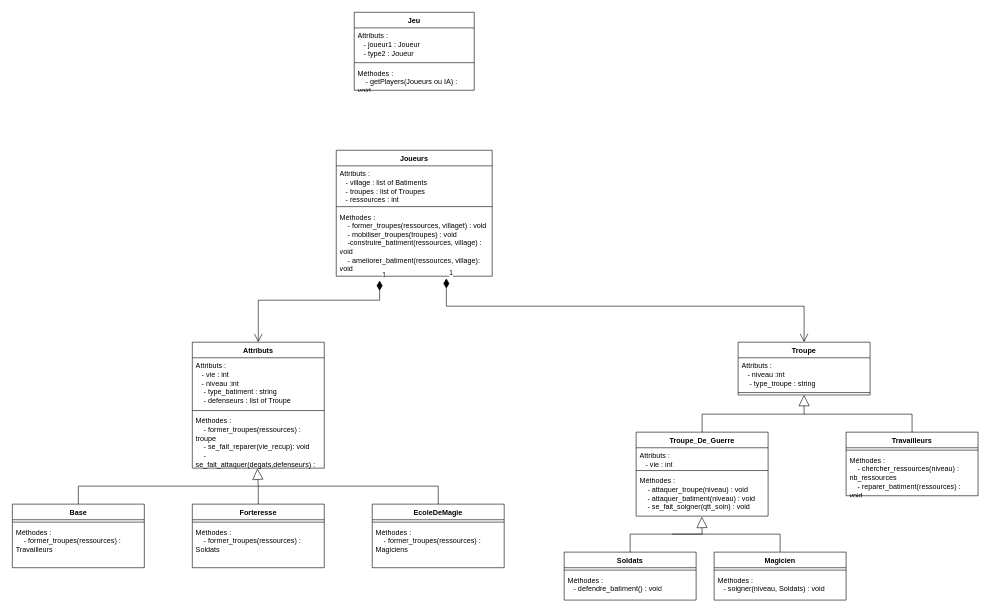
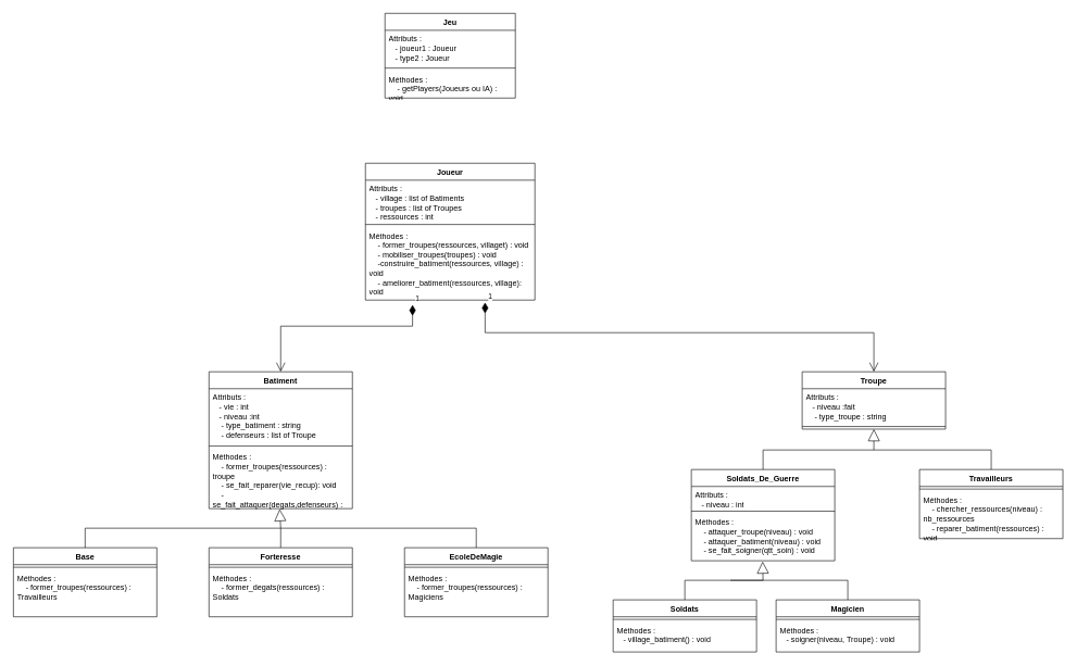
  <mxCell id="0" />
  <mxCell id="1" parent="0" />
  <mxCell id="2" value="Jeu" style="swimlane;fontStyle=1;align=center;verticalAlign=top;childLayout=stackLayout;horizontal=1;startSize=26;horizontalStack=0;resizeParent=1;resizeParentMax=0;resizeLast=0;collapsible=1;marginBottom=0;whiteSpace=wrap;html=1;" vertex="1" parent="1"><mxGeometry x="590" y="20" width="200" height="130" as="geometry" /></mxCell>
  <mxCell id="3" value="Attributs : &lt;br&gt;&amp;nbsp;&amp;nbsp; - joueur1 : Joueur&lt;br&gt;&amp;nbsp;&amp;nbsp; - type2 : Joueur&lt;div&gt;&lt;br&gt;&lt;/div&gt;" style="text;strokeColor=none;fillColor=none;align=left;verticalAlign=top;spacingLeft=4;spacingRight=4;overflow=hidden;rotatable=0;points=[[0,0.5],[1,0.5]];portConstraint=eastwest;whiteSpace=wrap;html=1;" vertex="1" parent="2"><mxGeometry y="26" width="200" height="54" as="geometry" /></mxCell>
  <mxCell id="4" value="" style="line;strokeWidth=1;fillColor=none;align=left;verticalAlign=middle;spacingTop=-1;spacingLeft=3;spacingRight=3;rotatable=0;labelPosition=right;points=[];portConstraint=eastwest;strokeColor=inherit;" vertex="1" parent="2"><mxGeometry y="80" width="200" height="8" as="geometry" /></mxCell>
  <mxCell id="5" value="Méthodes : &lt;br&gt;&amp;nbsp;&amp;nbsp;&amp;nbsp; - getPlayers(Joueurs ou IA) : void" style="text;strokeColor=none;fillColor=none;align=left;verticalAlign=top;spacingLeft=4;spacingRight=4;overflow=hidden;rotatable=0;points=[[0,0.5],[1,0.5]];portConstraint=eastwest;whiteSpace=wrap;html=1;" vertex="1" parent="2"><mxGeometry y="88" width="200" height="42" as="geometry" /></mxCell>
- <mxCell id="6" value="Joueurs" style="swimlane;fontStyle=1;align=center;verticalAlign=top;childLayout=stackLayout;horizontal=1;startSize=26;horizontalStack=0;resizeParent=1;resizeParentMax=0;resizeLast=0;collapsible=1;marginBottom=0;whiteSpace=wrap;html=1;" vertex="1" parent="1"><mxGeometry x="560" y="250" width="260" height="210" as="geometry" /></mxCell>
+ <mxCell id="6" value="Joueur" style="swimlane;fontStyle=1;align=center;verticalAlign=top;childLayout=stackLayout;horizontal=1;startSize=26;horizontalStack=0;resizeParent=1;resizeParentMax=0;resizeLast=0;collapsible=1;marginBottom=0;whiteSpace=wrap;html=1;" vertex="1" parent="1"><mxGeometry x="560" y="250" width="260" height="210" as="geometry" /></mxCell>
  <mxCell id="7" value="Attributs : &lt;br&gt;&amp;nbsp;&amp;nbsp; - village : list of Batiments&lt;br&gt;&amp;nbsp;&amp;nbsp; - troupes : list of Troupes&lt;br&gt;&amp;nbsp;&amp;nbsp; - ressources : int&lt;br&gt;&lt;div&gt;&lt;br&gt;&lt;/div&gt;" style="text;strokeColor=none;fillColor=none;align=left;verticalAlign=top;spacingLeft=4;spacingRight=4;overflow=hidden;rotatable=0;points=[[0,0.5],[1,0.5]];portConstraint=eastwest;whiteSpace=wrap;html=1;" vertex="1" parent="6"><mxGeometry y="26" width="260" height="64" as="geometry" /></mxCell>
  <mxCell id="8" value="" style="line;strokeWidth=1;fillColor=none;align=left;verticalAlign=middle;spacingTop=-1;spacingLeft=3;spacingRight=3;rotatable=0;labelPosition=right;points=[];portConstraint=eastwest;strokeColor=inherit;" vertex="1" parent="6"><mxGeometry y="90" width="260" height="8" as="geometry" /></mxCell>
  <mxCell id="9" value="Méthodes : &lt;br&gt;&amp;nbsp;&amp;nbsp;&amp;nbsp; - former_troupes(ressources, villaget) : void&lt;br&gt;&amp;nbsp;&amp;nbsp;&amp;nbsp; - mobiliser_troupes(troupes) : void&lt;br&gt;&amp;nbsp;&amp;nbsp;&amp;nbsp; -construire_batiment(ressources, village) : void&lt;br&gt;&amp;nbsp;&amp;nbsp;&amp;nbsp; - ameliorer_batiment(ressources, village): void&lt;br&gt;&lt;div&gt;&lt;br&gt;&lt;/div&gt;" style="text;strokeColor=none;fillColor=none;align=left;verticalAlign=top;spacingLeft=4;spacingRight=4;overflow=hidden;rotatable=0;points=[[0,0.5],[1,0.5]];portConstraint=eastwest;whiteSpace=wrap;html=1;" vertex="1" parent="6"><mxGeometry y="98" width="260" height="112" as="geometry" /></mxCell>
- <mxCell id="10" value="Attributs" style="swimlane;fontStyle=1;align=center;verticalAlign=top;childLayout=stackLayout;horizontal=1;startSize=26;horizontalStack=0;resizeParent=1;resizeParentMax=0;resizeLast=0;collapsible=1;marginBottom=0;whiteSpace=wrap;html=1;" vertex="1" parent="1"><mxGeometry x="320" y="570" width="220" height="210" as="geometry" /></mxCell>
+ <mxCell id="10" value="Batiment" style="swimlane;fontStyle=1;align=center;verticalAlign=top;childLayout=stackLayout;horizontal=1;startSize=26;horizontalStack=0;resizeParent=1;resizeParentMax=0;resizeLast=0;collapsible=1;marginBottom=0;whiteSpace=wrap;html=1;" vertex="1" parent="1"><mxGeometry x="320" y="570" width="220" height="210" as="geometry" /></mxCell>
  <mxCell id="11" value="Attributs : &lt;br&gt;&amp;nbsp;&amp;nbsp; - vie : int&lt;br&gt;&amp;nbsp;&amp;nbsp; - niveau :int&lt;br&gt;&amp;nbsp;&amp;nbsp;&amp;nbsp; - type_batiment : string&lt;br&gt;&amp;nbsp;&amp;nbsp;&amp;nbsp; - defenseurs : list of Troupe&lt;br&gt;&lt;div&gt;&lt;br&gt;&lt;/div&gt;" style="text;strokeColor=none;fillColor=none;align=left;verticalAlign=top;spacingLeft=4;spacingRight=4;overflow=hidden;rotatable=0;points=[[0,0.5],[1,0.5]];portConstraint=eastwest;whiteSpace=wrap;html=1;" vertex="1" parent="10"><mxGeometry y="26" width="220" height="84" as="geometry" /></mxCell>
  <mxCell id="12" value="" style="line;strokeWidth=1;fillColor=none;align=left;verticalAlign=middle;spacingTop=-1;spacingLeft=3;spacingRight=3;rotatable=0;labelPosition=right;points=[];portConstraint=eastwest;strokeColor=inherit;" vertex="1" parent="10"><mxGeometry y="110" width="220" height="8" as="geometry" /></mxCell>
  <mxCell id="13" value="Méthodes : &lt;br&gt;&amp;nbsp;&amp;nbsp;&amp;nbsp; - former_troupes(ressources) : troupe&lt;br&gt;&amp;nbsp;&amp;nbsp;&amp;nbsp; - se_fait_reparer(vie_recup): void&lt;br&gt;&amp;nbsp;&amp;nbsp;&amp;nbsp; -se_fait_attaquer(degats,defenseurs) : void" style="text;strokeColor=none;fillColor=none;align=left;verticalAlign=top;spacingLeft=4;spacingRight=4;overflow=hidden;rotatable=0;points=[[0,0.5],[1,0.5]];portConstraint=eastwest;whiteSpace=wrap;html=1;" vertex="1" parent="10"><mxGeometry y="118" width="220" height="92" as="geometry" /></mxCell>
  <mxCell id="14" value="Base" style="swimlane;fontStyle=1;align=center;verticalAlign=top;childLayout=stackLayout;horizontal=1;startSize=26;horizontalStack=0;resizeParent=1;resizeParentMax=0;resizeLast=0;collapsible=1;marginBottom=0;whiteSpace=wrap;html=1;" vertex="1" parent="1"><mxGeometry x="20" y="840" width="220" height="106" as="geometry" /></mxCell>
  <mxCell id="15" value="" style="line;strokeWidth=1;fillColor=none;align=left;verticalAlign=middle;spacingTop=-1;spacingLeft=3;spacingRight=3;rotatable=0;labelPosition=right;points=[];portConstraint=eastwest;strokeColor=inherit;" vertex="1" parent="14"><mxGeometry y="26" width="220" height="8" as="geometry" /></mxCell>
  <mxCell id="16" value="Méthodes : &lt;br&gt;&amp;nbsp;&amp;nbsp;&amp;nbsp; - former_troupes(ressources) : Travailleurs" style="text;strokeColor=none;fillColor=none;align=left;verticalAlign=top;spacingLeft=4;spacingRight=4;overflow=hidden;rotatable=0;points=[[0,0.5],[1,0.5]];portConstraint=eastwest;whiteSpace=wrap;html=1;" vertex="1" parent="14"><mxGeometry y="34" width="220" height="72" as="geometry" /></mxCell>
  <mxCell id="17" value="Forteresse" style="swimlane;fontStyle=1;align=center;verticalAlign=top;childLayout=stackLayout;horizontal=1;startSize=26;horizontalStack=0;resizeParent=1;resizeParentMax=0;resizeLast=0;collapsible=1;marginBottom=0;whiteSpace=wrap;html=1;" vertex="1" parent="1"><mxGeometry x="320" y="840" width="220" height="106" as="geometry" /></mxCell>
  <mxCell id="18" value="" style="line;strokeWidth=1;fillColor=none;align=left;verticalAlign=middle;spacingTop=-1;spacingLeft=3;spacingRight=3;rotatable=0;labelPosition=right;points=[];portConstraint=eastwest;strokeColor=inherit;" vertex="1" parent="17"><mxGeometry y="26" width="220" height="8" as="geometry" /></mxCell>
- <mxCell id="19" value="Méthodes : &lt;br&gt;&amp;nbsp;&amp;nbsp;&amp;nbsp; - former_troupes(ressources) : Soldats" style="text;strokeColor=none;fillColor=none;align=left;verticalAlign=top;spacingLeft=4;spacingRight=4;overflow=hidden;rotatable=0;points=[[0,0.5],[1,0.5]];portConstraint=eastwest;whiteSpace=wrap;html=1;" vertex="1" parent="17"><mxGeometry y="34" width="220" height="72" as="geometry" /></mxCell>
+ <mxCell id="19" value="Méthodes : &lt;br&gt;&amp;nbsp;&amp;nbsp;&amp;nbsp; - former_degats(ressources) : Soldats" style="text;strokeColor=none;fillColor=none;align=left;verticalAlign=top;spacingLeft=4;spacingRight=4;overflow=hidden;rotatable=0;points=[[0,0.5],[1,0.5]];portConstraint=eastwest;whiteSpace=wrap;html=1;" vertex="1" parent="17"><mxGeometry y="34" width="220" height="72" as="geometry" /></mxCell>
  <mxCell id="20" value="EcoleDeMagie" style="swimlane;fontStyle=1;align=center;verticalAlign=top;childLayout=stackLayout;horizontal=1;startSize=26;horizontalStack=0;resizeParent=1;resizeParentMax=0;resizeLast=0;collapsible=1;marginBottom=0;whiteSpace=wrap;html=1;" vertex="1" parent="1"><mxGeometry x="620" y="840" width="220" height="106" as="geometry" /></mxCell>
  <mxCell id="21" value="" style="line;strokeWidth=1;fillColor=none;align=left;verticalAlign=middle;spacingTop=-1;spacingLeft=3;spacingRight=3;rotatable=0;labelPosition=right;points=[];portConstraint=eastwest;strokeColor=inherit;" vertex="1" parent="20"><mxGeometry y="26" width="220" height="8" as="geometry" /></mxCell>
  <mxCell id="22" value="Méthodes : &lt;br&gt;&amp;nbsp;&amp;nbsp;&amp;nbsp; - former_troupes(ressources) : Magiciens" style="text;strokeColor=none;fillColor=none;align=left;verticalAlign=top;spacingLeft=4;spacingRight=4;overflow=hidden;rotatable=0;points=[[0,0.5],[1,0.5]];portConstraint=eastwest;whiteSpace=wrap;html=1;" vertex="1" parent="20"><mxGeometry y="34" width="220" height="72" as="geometry" /></mxCell>
  <mxCell id="23" value="Troupe" style="swimlane;fontStyle=1;align=center;verticalAlign=top;childLayout=stackLayout;horizontal=1;startSize=26;horizontalStack=0;resizeParent=1;resizeParentMax=0;resizeLast=0;collapsible=1;marginBottom=0;whiteSpace=wrap;html=1;" vertex="1" parent="1"><mxGeometry x="1230" y="570" width="220" height="88" as="geometry" /></mxCell>
- <mxCell id="24" value="Attributs : &lt;br&gt;&amp;nbsp;&amp;nbsp; - niveau :int&lt;br&gt;&amp;nbsp;&amp;nbsp;&amp;nbsp; - type_troupe : string&lt;br&gt;&lt;div&gt;&lt;br&gt;&lt;/div&gt;" style="text;strokeColor=none;fillColor=none;align=left;verticalAlign=top;spacingLeft=4;spacingRight=4;overflow=hidden;rotatable=0;points=[[0,0.5],[1,0.5]];portConstraint=eastwest;whiteSpace=wrap;html=1;" vertex="1" parent="23"><mxGeometry y="26" width="220" height="54" as="geometry" /></mxCell>
+ <mxCell id="24" value="Attributs : &lt;br&gt;&amp;nbsp;&amp;nbsp; - niveau :fait&lt;br&gt;&amp;nbsp;&amp;nbsp;&amp;nbsp; - type_troupe : string&lt;br&gt;&lt;div&gt;&lt;br&gt;&lt;/div&gt;" style="text;strokeColor=none;fillColor=none;align=left;verticalAlign=top;spacingLeft=4;spacingRight=4;overflow=hidden;rotatable=0;points=[[0,0.5],[1,0.5]];portConstraint=eastwest;whiteSpace=wrap;html=1;" vertex="1" parent="23"><mxGeometry y="26" width="220" height="54" as="geometry" /></mxCell>
  <mxCell id="25" value="" style="line;strokeWidth=1;fillColor=none;align=left;verticalAlign=middle;spacingTop=-1;spacingLeft=3;spacingRight=3;rotatable=0;labelPosition=right;points=[];portConstraint=eastwest;strokeColor=inherit;" vertex="1" parent="23"><mxGeometry y="80" width="220" height="8" as="geometry" /></mxCell>
- <mxCell id="26" value="Troupe_De_Guerre" style="swimlane;fontStyle=1;align=center;verticalAlign=top;childLayout=stackLayout;horizontal=1;startSize=26;horizontalStack=0;resizeParent=1;resizeParentMax=0;resizeLast=0;collapsible=1;marginBottom=0;whiteSpace=wrap;html=1;" vertex="1" parent="1"><mxGeometry x="1060" y="720" width="220" height="140" as="geometry" /></mxCell>
- <mxCell id="27" value="Attributs : &lt;br&gt;&amp;nbsp;&amp;nbsp; - vie : int&lt;br&gt;&lt;br&gt;&lt;div&gt;&lt;br&gt;&lt;/div&gt;" style="text;strokeColor=none;fillColor=none;align=left;verticalAlign=top;spacingLeft=4;spacingRight=4;overflow=hidden;rotatable=0;points=[[0,0.5],[1,0.5]];portConstraint=eastwest;whiteSpace=wrap;html=1;" vertex="1" parent="26"><mxGeometry y="26" width="220" height="34" as="geometry" /></mxCell>
+ <mxCell id="26" value="Soldats_De_Guerre" style="swimlane;fontStyle=1;align=center;verticalAlign=top;childLayout=stackLayout;horizontal=1;startSize=26;horizontalStack=0;resizeParent=1;resizeParentMax=0;resizeLast=0;collapsible=1;marginBottom=0;whiteSpace=wrap;html=1;" vertex="1" parent="1"><mxGeometry x="1060" y="720" width="220" height="140" as="geometry" /></mxCell>
+ <mxCell id="27" value="Attributs : &lt;br&gt;&amp;nbsp;&amp;nbsp; - niveau : int&lt;br&gt;&lt;br&gt;&lt;div&gt;&lt;br&gt;&lt;/div&gt;" style="text;strokeColor=none;fillColor=none;align=left;verticalAlign=top;spacingLeft=4;spacingRight=4;overflow=hidden;rotatable=0;points=[[0,0.5],[1,0.5]];portConstraint=eastwest;whiteSpace=wrap;html=1;" vertex="1" parent="26"><mxGeometry y="26" width="220" height="34" as="geometry" /></mxCell>
  <mxCell id="28" value="" style="line;strokeWidth=1;fillColor=none;align=left;verticalAlign=middle;spacingTop=-1;spacingLeft=3;spacingRight=3;rotatable=0;labelPosition=right;points=[];portConstraint=eastwest;strokeColor=inherit;" vertex="1" parent="26"><mxGeometry y="60" width="220" height="8" as="geometry" /></mxCell>
  <mxCell id="29" value="Méthodes : &lt;br&gt;&amp;nbsp;&amp;nbsp;&amp;nbsp; - attaquer_troupe(niveau) : void&lt;br&gt;&amp;nbsp;&amp;nbsp;&amp;nbsp; - attaquer_batiment(niveau) : void&lt;br&gt;&amp;nbsp;&amp;nbsp;&amp;nbsp; - se_fait_soigner(qtt_soin) : void" style="text;strokeColor=none;fillColor=none;align=left;verticalAlign=top;spacingLeft=4;spacingRight=4;overflow=hidden;rotatable=0;points=[[0,0.5],[1,0.5]];portConstraint=eastwest;whiteSpace=wrap;html=1;" vertex="1" parent="26"><mxGeometry y="68" width="220" height="72" as="geometry" /></mxCell>
  <mxCell id="30" value="Travailleurs" style="swimlane;fontStyle=1;align=center;verticalAlign=top;childLayout=stackLayout;horizontal=1;startSize=26;horizontalStack=0;resizeParent=1;resizeParentMax=0;resizeLast=0;collapsible=1;marginBottom=0;whiteSpace=wrap;html=1;" vertex="1" parent="1"><mxGeometry x="1410" y="720" width="220" height="106" as="geometry" /></mxCell>
  <mxCell id="31" value="" style="line;strokeWidth=1;fillColor=none;align=left;verticalAlign=middle;spacingTop=-1;spacingLeft=3;spacingRight=3;rotatable=0;labelPosition=right;points=[];portConstraint=eastwest;strokeColor=inherit;" vertex="1" parent="30"><mxGeometry y="26" width="220" height="8" as="geometry" /></mxCell>
  <mxCell id="32" value="Méthodes : &lt;br&gt;&amp;nbsp;&amp;nbsp;&amp;nbsp; - chercher_ressources(niveau) : nb_ressources&lt;br&gt;&amp;nbsp;&amp;nbsp;&amp;nbsp; - reparer_batiment(ressources) : void" style="text;strokeColor=none;fillColor=none;align=left;verticalAlign=top;spacingLeft=4;spacingRight=4;overflow=hidden;rotatable=0;points=[[0,0.5],[1,0.5]];portConstraint=eastwest;whiteSpace=wrap;html=1;" vertex="1" parent="30"><mxGeometry y="34" width="220" height="72" as="geometry" /></mxCell>
  <mxCell id="33" value="Soldats" style="swimlane;fontStyle=1;align=center;verticalAlign=top;childLayout=stackLayout;horizontal=1;startSize=26;horizontalStack=0;resizeParent=1;resizeParentMax=0;resizeLast=0;collapsible=1;marginBottom=0;whiteSpace=wrap;html=1;" vertex="1" parent="1"><mxGeometry x="940" y="920" width="220" height="80" as="geometry" /></mxCell>
  <mxCell id="34" value="" style="line;strokeWidth=1;fillColor=none;align=left;verticalAlign=middle;spacingTop=-1;spacingLeft=3;spacingRight=3;rotatable=0;labelPosition=right;points=[];portConstraint=eastwest;strokeColor=inherit;" vertex="1" parent="33"><mxGeometry y="26" width="220" height="8" as="geometry" /></mxCell>
- <mxCell id="35" value="Méthodes : &lt;br&gt;&amp;nbsp;&amp;nbsp; - defendre_batiment() : void" style="text;strokeColor=none;fillColor=none;align=left;verticalAlign=top;spacingLeft=4;spacingRight=4;overflow=hidden;rotatable=0;points=[[0,0.5],[1,0.5]];portConstraint=eastwest;whiteSpace=wrap;html=1;" vertex="1" parent="33"><mxGeometry y="34" width="220" height="46" as="geometry" /></mxCell>
+ <mxCell id="35" value="Méthodes : &lt;br&gt;&amp;nbsp;&amp;nbsp; - village_batiment() : void" style="text;strokeColor=none;fillColor=none;align=left;verticalAlign=top;spacingLeft=4;spacingRight=4;overflow=hidden;rotatable=0;points=[[0,0.5],[1,0.5]];portConstraint=eastwest;whiteSpace=wrap;html=1;" vertex="1" parent="33"><mxGeometry y="34" width="220" height="46" as="geometry" /></mxCell>
  <mxCell id="36" value="Magicien" style="swimlane;fontStyle=1;align=center;verticalAlign=top;childLayout=stackLayout;horizontal=1;startSize=26;horizontalStack=0;resizeParent=1;resizeParentMax=0;resizeLast=0;collapsible=1;marginBottom=0;whiteSpace=wrap;html=1;" vertex="1" parent="1"><mxGeometry x="1190" y="920" width="220" height="80" as="geometry" /></mxCell>
  <mxCell id="37" value="" style="line;strokeWidth=1;fillColor=none;align=left;verticalAlign=middle;spacingTop=-1;spacingLeft=3;spacingRight=3;rotatable=0;labelPosition=right;points=[];portConstraint=eastwest;strokeColor=inherit;" vertex="1" parent="36"><mxGeometry y="26" width="220" height="8" as="geometry" /></mxCell>
- <mxCell id="38" value="Méthodes : &lt;br&gt;&amp;nbsp;&amp;nbsp; - soigner(niveau, Soldats) : void" style="text;strokeColor=none;fillColor=none;align=left;verticalAlign=top;spacingLeft=4;spacingRight=4;overflow=hidden;rotatable=0;points=[[0,0.5],[1,0.5]];portConstraint=eastwest;whiteSpace=wrap;html=1;" vertex="1" parent="36"><mxGeometry y="34" width="220" height="46" as="geometry" /></mxCell>
+ <mxCell id="38" value="Méthodes : &lt;br&gt;&amp;nbsp;&amp;nbsp; - soigner(niveau, Troupe) : void" style="text;strokeColor=none;fillColor=none;align=left;verticalAlign=top;spacingLeft=4;spacingRight=4;overflow=hidden;rotatable=0;points=[[0,0.5],[1,0.5]];portConstraint=eastwest;whiteSpace=wrap;html=1;" vertex="1" parent="36"><mxGeometry y="34" width="220" height="46" as="geometry" /></mxCell>
  <mxCell id="39" value="1" style="endArrow=open;html=1;endSize=12;startArrow=diamondThin;startSize=14;startFill=1;edgeStyle=orthogonalEdgeStyle;align=left;verticalAlign=bottom;rounded=0;exitX=0.278;exitY=1.065;exitDx=0;exitDy=0;exitPerimeter=0;entryX=0.5;entryY=0;entryDx=0;entryDy=0;" edge="1" parent="1" source="9" target="10"><mxGeometry x="-1" y="3" relative="1" as="geometry"><mxPoint x="1250" y="360" as="sourcePoint" /><mxPoint x="700" y="260" as="targetPoint" /><Array as="points"><mxPoint x="632" y="500" /><mxPoint x="430" y="500" /></Array></mxGeometry></mxCell>
  <mxCell id="40" value="1" style="endArrow=open;html=1;endSize=12;startArrow=diamondThin;startSize=14;startFill=1;edgeStyle=orthogonalEdgeStyle;align=left;verticalAlign=bottom;rounded=0;exitX=0.706;exitY=1.033;exitDx=0;exitDy=0;exitPerimeter=0;entryX=0.5;entryY=0;entryDx=0;entryDy=0;" edge="1" parent="1" source="9" target="23"><mxGeometry x="-1" y="3" relative="1" as="geometry"><mxPoint x="642" y="477" as="sourcePoint" /><mxPoint x="440" y="580" as="targetPoint" /><Array as="points"><mxPoint x="744" y="510" /><mxPoint x="1340" y="510" /></Array></mxGeometry></mxCell>
  <mxCell id="41" value="" style="endArrow=block;endSize=16;endFill=0;html=1;rounded=0;entryX=0.493;entryY=1.008;entryDx=0;entryDy=0;entryPerimeter=0;exitX=0.5;exitY=0;exitDx=0;exitDy=0;" edge="1" parent="1" source="14" target="13"><mxGeometry width="160" relative="1" as="geometry"><mxPoint x="510" y="960" as="sourcePoint" /><mxPoint x="670" y="960" as="targetPoint" /><Array as="points"><mxPoint x="130" y="810" /><mxPoint x="430" y="810" /></Array></mxGeometry></mxCell>
  <mxCell id="42" value="" style="endArrow=none;html=1;rounded=0;exitX=0.5;exitY=0;exitDx=0;exitDy=0;" edge="1" parent="1" source="17"><mxGeometry width="50" height="50" relative="1" as="geometry"><mxPoint x="530" y="970" as="sourcePoint" /><mxPoint x="430" y="810" as="targetPoint" /></mxGeometry></mxCell>
  <mxCell id="43" value="" style="endArrow=none;html=1;rounded=0;exitX=0.5;exitY=0;exitDx=0;exitDy=0;" edge="1" parent="1" source="20"><mxGeometry width="50" height="50" relative="1" as="geometry"><mxPoint x="740" y="810" as="sourcePoint" /><mxPoint x="430" y="810" as="targetPoint" /><Array as="points"><mxPoint x="730" y="810" /></Array></mxGeometry></mxCell>
  <mxCell id="44" value="" style="endArrow=block;endSize=16;endFill=0;html=1;rounded=0;entryX=0.5;entryY=1;entryDx=0;entryDy=0;exitX=0.5;exitY=0;exitDx=0;exitDy=0;" edge="1" parent="1" target="23"><mxGeometry width="160" relative="1" as="geometry"><mxPoint x="1170" y="720" as="sourcePoint" /><mxPoint x="1468" y="661" as="targetPoint" /><Array as="points"><mxPoint x="1170" y="690" /><mxPoint x="1340" y="690" /></Array></mxGeometry></mxCell>
  <mxCell id="45" value="" style="endArrow=block;endSize=16;endFill=0;html=1;rounded=0;entryX=0.497;entryY=1.016;entryDx=0;entryDy=0;exitX=0.5;exitY=0;exitDx=0;exitDy=0;entryPerimeter=0;" edge="1" parent="1" target="29"><mxGeometry width="160" relative="1" as="geometry"><mxPoint x="1050" y="920" as="sourcePoint" /><mxPoint x="1220" y="858" as="targetPoint" /><Array as="points"><mxPoint x="1050" y="890" /><mxPoint x="1170" y="890" /></Array></mxGeometry></mxCell>
  <mxCell id="46" value="" style="endArrow=none;html=1;rounded=0;exitX=0.5;exitY=0;exitDx=0;exitDy=0;" edge="1" parent="1" source="30"><mxGeometry width="50" height="50" relative="1" as="geometry"><mxPoint x="1010" y="910" as="sourcePoint" /><mxPoint x="1340" y="690" as="targetPoint" /><Array as="points"><mxPoint x="1520" y="690" /></Array></mxGeometry></mxCell>
  <mxCell id="47" value="" style="endArrow=none;html=1;rounded=0;exitX=0.5;exitY=0;exitDx=0;exitDy=0;" edge="1" parent="1"><mxGeometry width="50" height="50" relative="1" as="geometry"><mxPoint x="1300" y="920" as="sourcePoint" /><mxPoint x="1120" y="890" as="targetPoint" /><Array as="points"><mxPoint x="1300" y="890" /></Array></mxGeometry></mxCell>
